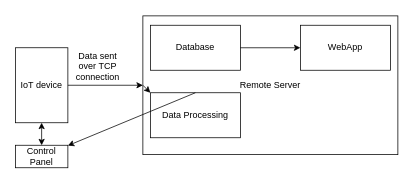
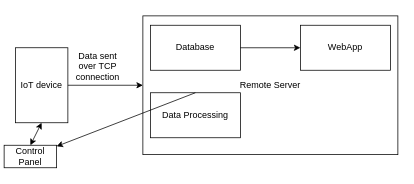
  <mxCell id="0" />
  <mxCell id="1" parent="0" />
  <mxCell id="2" value="IoT device" style="rounded=0;whiteSpace=wrap;html=1;" vertex="1" parent="1"><mxGeometry x="20" y="63" width="70" height="100" as="geometry" /></mxCell>
  <mxCell id="3" value="Remote Server" style="rounded=0;whiteSpace=wrap;html=1;" vertex="1" parent="1"><mxGeometry x="190" y="20.5" width="340" height="185" as="geometry" /></mxCell>
  <mxCell id="4" value="" style="endArrow=classic;html=1;rounded=0;exitX=1;exitY=0.5;exitDx=0;exitDy=0;entryX=0;entryY=0.5;entryDx=0;entryDy=0;" edge="1" parent="1" source="2" target="3"><mxGeometry width="50" height="50" relative="1" as="geometry"><mxPoint x="380" y="193" as="sourcePoint" /><mxPoint x="430" y="143" as="targetPoint" /></mxGeometry></mxCell>
  <mxCell id="5" value="Data sent over TCP connection" style="text;html=1;strokeColor=none;fillColor=none;align=center;verticalAlign=middle;whiteSpace=wrap;rounded=0;" vertex="1" parent="1"><mxGeometry x="100" y="73" width="60" height="30" as="geometry" /></mxCell>
- <mxCell id="6" value="Control Panel" style="rounded=0;whiteSpace=wrap;html=1;" vertex="1" parent="1"><mxGeometry x="20" y="193" width="70" height="30" as="geometry" /></mxCell>
+ <mxCell id="6" value="Control Panel" style="rounded=0;whiteSpace=wrap;html=1;" vertex="1" parent="1"><mxGeometry x="5" y="193" width="70" height="30" as="geometry" /></mxCell>
  <mxCell id="7" value="" style="endArrow=classic;startArrow=classic;html=1;rounded=0;exitX=0.5;exitY=0;exitDx=0;exitDy=0;entryX=0.5;entryY=1;entryDx=0;entryDy=0;" edge="1" parent="1" source="6" target="2"><mxGeometry width="50" height="50" relative="1" as="geometry"><mxPoint x="380" y="183" as="sourcePoint" /><mxPoint x="430" y="133" as="targetPoint" /></mxGeometry></mxCell>
  <mxCell id="8" value="Database" style="rounded=0;whiteSpace=wrap;html=1;" vertex="1" parent="1"><mxGeometry x="200" y="33" width="120" height="60" as="geometry" /></mxCell>
  <mxCell id="9" value="WebApp" style="rounded=0;whiteSpace=wrap;html=1;" vertex="1" parent="1"><mxGeometry x="400" y="33" width="120" height="60" as="geometry" /></mxCell>
  <mxCell id="10" value="" style="endArrow=classic;html=1;rounded=0;exitX=1;exitY=0.5;exitDx=0;exitDy=0;entryX=0;entryY=0.5;entryDx=0;entryDy=0;" edge="1" parent="1" source="8" target="9"><mxGeometry width="50" height="50" relative="1" as="geometry"><mxPoint x="380" y="173" as="sourcePoint" /><mxPoint x="430" y="123" as="targetPoint" /></mxGeometry></mxCell>
  <mxCell id="11" value="Data Processing" style="rounded=0;whiteSpace=wrap;html=1;" vertex="1" parent="1"><mxGeometry x="200" y="123" width="120" height="60" as="geometry" /></mxCell>
- <mxCell id="12" value="" style="endArrow=classic;html=1;rounded=0;exitX=0;exitY=0.5;exitDx=0;exitDy=0;entryX=0;entryY=0;entryDx=0;entryDy=0;" edge="1" parent="1" source="3" target="11"><mxGeometry width="50" height="50" relative="1" as="geometry"><mxPoint x="380" y="173" as="sourcePoint" /><mxPoint x="430" y="123" as="targetPoint" /></mxGeometry></mxCell>
  <mxCell id="13" value="" style="endArrow=classic;html=1;rounded=0;exitX=0.5;exitY=0;exitDx=0;exitDy=0;" edge="1" parent="1" source="11" target="6"><mxGeometry width="50" height="50" relative="1" as="geometry"><mxPoint x="380" y="173" as="sourcePoint" /><mxPoint x="430" y="123" as="targetPoint" /></mxGeometry></mxCell>
